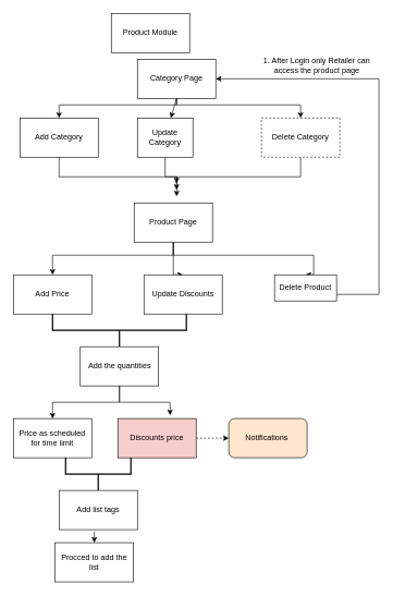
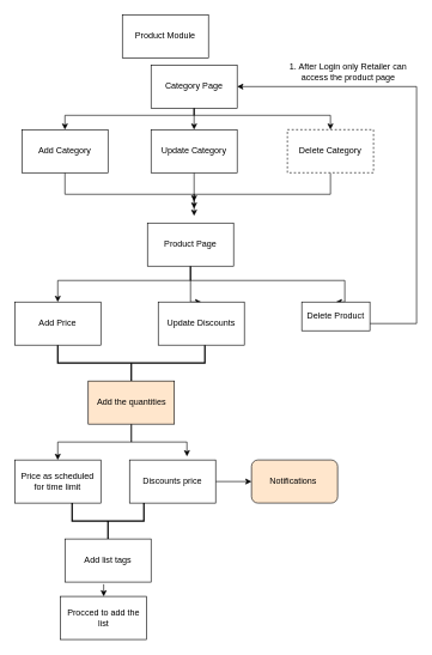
  <mxCell id="0" />
  <mxCell id="1" parent="0" />
  <mxCell id="2" style="edgeStyle=orthogonalEdgeStyle;rounded=0;orthogonalLoop=1;jettySize=auto;html=1;" edge="1" parent="1" source="4" target="11"><mxGeometry relative="1" as="geometry"><Array as="points"><mxPoint x="270" y="160" /><mxPoint x="90" y="160" /></Array></mxGeometry></mxCell>
  <mxCell id="3" style="edgeStyle=orthogonalEdgeStyle;rounded=0;orthogonalLoop=1;jettySize=auto;html=1;entryX=0.5;entryY=0;entryDx=0;entryDy=0;" edge="1" parent="1" source="4" target="13"><mxGeometry relative="1" as="geometry"><Array as="points"><mxPoint x="270" y="160" /><mxPoint x="460" y="160" /></Array></mxGeometry></mxCell>
  <mxCell id="4" value="Category Page" style="rounded=0;whiteSpace=wrap;html=1;" vertex="1" parent="1"><mxGeometry x="210" y="90" width="120" height="60" as="geometry" /></mxCell>
  <mxCell id="5" value="1. After Login only Retailer can access the product page" style="text;html=1;strokeColor=none;fillColor=none;align=center;verticalAlign=middle;whiteSpace=wrap;rounded=0;" vertex="1" parent="1"><mxGeometry x="390" y="90" width="190" height="20" as="geometry" /></mxCell>
  <mxCell id="6" value="" style="endArrow=classic;html=1;exitX=0.5;exitY=1;exitDx=0;exitDy=0;" edge="1" parent="1" source="4" target="8"><mxGeometry width="50" height="50" relative="1" as="geometry"><mxPoint x="300" y="270" as="sourcePoint" /><mxPoint x="270" y="210" as="targetPoint" /></mxGeometry></mxCell>
  <mxCell id="7" style="edgeStyle=orthogonalEdgeStyle;rounded=0;orthogonalLoop=1;jettySize=auto;html=1;" edge="1" parent="1" source="8"><mxGeometry relative="1" as="geometry"><mxPoint x="270" y="300" as="targetPoint" /></mxGeometry></mxCell>
- <mxCell id="8" value="Update Category" style="rounded=0;whiteSpace=wrap;html=1;" vertex="1" parent="1"><mxGeometry x="210" y="180" width="85" height="60" as="geometry" /></mxCell>
+ <mxCell id="8" value="Update Category" style="rounded=0;whiteSpace=wrap;html=1;" vertex="1" parent="1"><mxGeometry x="210" y="180" width="120" height="60" as="geometry" /></mxCell>
  <mxCell id="9" value="Product Module" style="rounded=0;whiteSpace=wrap;html=1;" vertex="1" parent="1"><mxGeometry x="170" y="20" width="120" height="60" as="geometry" /></mxCell>
  <mxCell id="10" style="edgeStyle=orthogonalEdgeStyle;rounded=0;orthogonalLoop=1;jettySize=auto;html=1;" edge="1" parent="1" source="11"><mxGeometry relative="1" as="geometry"><mxPoint x="270" y="280" as="targetPoint" /><Array as="points"><mxPoint x="90" y="270" /><mxPoint x="270" y="270" /></Array></mxGeometry></mxCell>
  <mxCell id="11" value="Add Category" style="rounded=0;whiteSpace=wrap;html=1;" vertex="1" parent="1"><mxGeometry x="30" y="180" width="120" height="60" as="geometry" /></mxCell>
  <mxCell id="12" style="edgeStyle=orthogonalEdgeStyle;rounded=0;orthogonalLoop=1;jettySize=auto;html=1;" edge="1" parent="1" source="13"><mxGeometry relative="1" as="geometry"><mxPoint x="270" y="290" as="targetPoint" /><Array as="points"><mxPoint x="460" y="270" /><mxPoint x="270" y="270" /></Array></mxGeometry></mxCell>
  <mxCell id="13" value="Delete Category" style="rounded=0;whiteSpace=wrap;html=1;dashed=1;" vertex="1" parent="1"><mxGeometry x="400" y="180" width="120" height="60" as="geometry" /></mxCell>
  <mxCell id="14" style="edgeStyle=orthogonalEdgeStyle;rounded=0;orthogonalLoop=1;jettySize=auto;html=1;entryX=0.5;entryY=0;entryDx=0;entryDy=0;" edge="1" parent="1" source="17" target="18"><mxGeometry relative="1" as="geometry"><Array as="points"><mxPoint x="265" y="390" /><mxPoint x="80" y="390" /></Array></mxGeometry></mxCell>
  <mxCell id="15" style="edgeStyle=orthogonalEdgeStyle;rounded=0;orthogonalLoop=1;jettySize=auto;html=1;entryX=0.5;entryY=0;entryDx=0;entryDy=0;" edge="1" parent="1" source="17" target="19"><mxGeometry relative="1" as="geometry"><Array as="points"><mxPoint x="265" y="420" /></Array></mxGeometry></mxCell>
  <mxCell id="16" style="edgeStyle=orthogonalEdgeStyle;rounded=0;orthogonalLoop=1;jettySize=auto;html=1;entryX=0.5;entryY=0;entryDx=0;entryDy=0;" edge="1" parent="1" source="17" target="21"><mxGeometry relative="1" as="geometry"><Array as="points"><mxPoint x="265" y="390" /><mxPoint x="480" y="390" /></Array></mxGeometry></mxCell>
  <mxCell id="17" value="Product Page" style="rounded=0;whiteSpace=wrap;html=1;" vertex="1" parent="1"><mxGeometry x="205" y="310" width="120" height="60" as="geometry" /></mxCell>
  <mxCell id="18" value="Add Price" style="rounded=0;whiteSpace=wrap;html=1;" vertex="1" parent="1"><mxGeometry x="20" y="420" width="120" height="60" as="geometry" /></mxCell>
  <mxCell id="19" value="Update Discounts" style="rounded=0;whiteSpace=wrap;html=1;" vertex="1" parent="1"><mxGeometry x="220" y="420" width="120" height="60" as="geometry" /></mxCell>
  <mxCell id="20" style="edgeStyle=orthogonalEdgeStyle;rounded=0;orthogonalLoop=1;jettySize=auto;html=1;entryX=1;entryY=0.5;entryDx=0;entryDy=0;" edge="1" parent="1" source="21" target="4"><mxGeometry relative="1" as="geometry"><Array as="points"><mxPoint x="580" y="450" /><mxPoint x="580" y="120" /></Array></mxGeometry></mxCell>
  <mxCell id="21" value="Delete Product" style="rounded=0;whiteSpace=wrap;html=1;" vertex="1" parent="1"><mxGeometry x="420" y="420" width="95" height="40" as="geometry" /></mxCell>
  <mxCell id="22" value="" style="strokeWidth=2;html=1;shape=mxgraph.flowchart.annotation_2;align=left;labelPosition=right;pointerEvents=1;direction=north;" vertex="1" parent="1"><mxGeometry x="80" y="480" width="205" height="50" as="geometry" /></mxCell>
  <mxCell id="23" style="edgeStyle=orthogonalEdgeStyle;rounded=0;orthogonalLoop=1;jettySize=auto;html=1;" edge="1" parent="1" source="25" target="26"><mxGeometry relative="1" as="geometry" /></mxCell>
  <mxCell id="24" style="edgeStyle=orthogonalEdgeStyle;rounded=0;orthogonalLoop=1;jettySize=auto;html=1;entryX=0.667;entryY=-0.083;entryDx=0;entryDy=0;entryPerimeter=0;" edge="1" parent="1" source="25" target="28"><mxGeometry relative="1" as="geometry" /></mxCell>
- <mxCell id="25" value="Add the quantities" style="rounded=0;whiteSpace=wrap;html=1;" vertex="1" parent="1"><mxGeometry x="122.5" y="530" width="120" height="60" as="geometry" /></mxCell>
+ <mxCell id="25" value="Add the quantities" style="rounded=0;whiteSpace=wrap;html=1;fillColor=#ffe6cc;" vertex="1" parent="1"><mxGeometry x="122.5" y="530" width="120" height="60" as="geometry" /></mxCell>
  <mxCell id="26" value="Price as scheduled for time limit" style="rounded=0;whiteSpace=wrap;html=1;" vertex="1" parent="1"><mxGeometry x="20" y="640" width="120" height="60" as="geometry" /></mxCell>
- <mxCell id="27" style="edgeStyle=orthogonalEdgeStyle;rounded=0;orthogonalLoop=1;jettySize=auto;html=1;entryX=0;entryY=0.5;entryDx=0;entryDy=0;dashed=1;" edge="1" parent="1" source="28" target="30"><mxGeometry relative="1" as="geometry" /></mxCell>
- <mxCell id="28" value="Discounts price" style="rounded=0;whiteSpace=wrap;html=1;fillColor=#f8cecc;" vertex="1" parent="1"><mxGeometry x="180" y="640" width="120" height="60" as="geometry" /></mxCell>
+ <mxCell id="27" style="edgeStyle=orthogonalEdgeStyle;rounded=0;orthogonalLoop=1;jettySize=auto;html=1;entryX=0;entryY=0.5;entryDx=0;entryDy=0;" edge="1" parent="1" source="28" target="30"><mxGeometry relative="1" as="geometry" /></mxCell>
+ <mxCell id="28" value="Discounts price" style="rounded=0;whiteSpace=wrap;html=1;" vertex="1" parent="1"><mxGeometry x="180" y="640" width="120" height="60" as="geometry" /></mxCell>
  <mxCell id="29" value="" style="strokeWidth=2;html=1;shape=mxgraph.flowchart.annotation_2;align=left;labelPosition=right;pointerEvents=1;direction=north;" vertex="1" parent="1"><mxGeometry x="100" y="700" width="100" height="50" as="geometry" /></mxCell>
  <mxCell id="30" value="Notifications&amp;nbsp;" style="rounded=1;whiteSpace=wrap;html=1;fillColor=#ffe6cc;" vertex="1" parent="1"><mxGeometry x="350" y="640" width="120" height="60" as="geometry" /></mxCell>
  <mxCell id="31" value="Add list tags" style="rounded=0;whiteSpace=wrap;html=1;" vertex="1" parent="1"><mxGeometry x="90" y="750" width="120" height="60" as="geometry" /></mxCell>
  <mxCell id="32" value="" style="endArrow=classic;html=1;exitX=0.45;exitY=1.05;exitDx=0;exitDy=0;exitPerimeter=0;" edge="1" parent="1" source="31" target="33"><mxGeometry width="50" height="50" relative="1" as="geometry"><mxPoint x="300" y="730" as="sourcePoint" /><mxPoint x="144" y="860" as="targetPoint" /></mxGeometry></mxCell>
  <mxCell id="33" value="Procced to add the list" style="rounded=0;whiteSpace=wrap;html=1;" vertex="1" parent="1"><mxGeometry x="84" y="830" width="120" height="60" as="geometry" /></mxCell>
